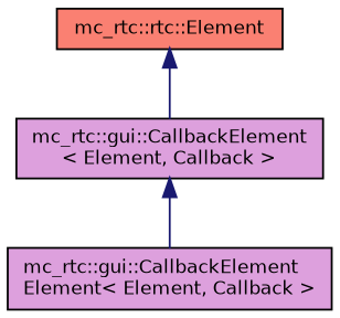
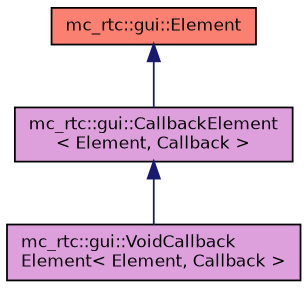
  digraph {
    node [color=black fillcolor=plum fontname=Helvetica fontsize=10 shape=record style=filled]
    edge [color=midnightblue dir=back fontname=Helvetica fontsize=10 labelfontname=Helvetica labelfontsize=10 style=solid]
-   n1 [height=0.2 label="mc_rtc::gui::CallbackElement\lElement\< Element, Callback \>" width=0.4]
+   n1 [height=0.2 label="mc_rtc::gui::VoidCallback\lElement\< Element, Callback \>" width=0.4]
    n2 [height=0.2 label="mc_rtc::gui::CallbackElement\l\< Element, Callback \>" width=0.4]
-   n3 [fillcolor=salmon height=0.2 label="mc_rtc::rtc::Element" width=0.4]
+   n3 [fillcolor=salmon height=0.2 label="mc_rtc::gui::Element" width=0.4]
    n2 -> n1
    n3 -> n2
  }
